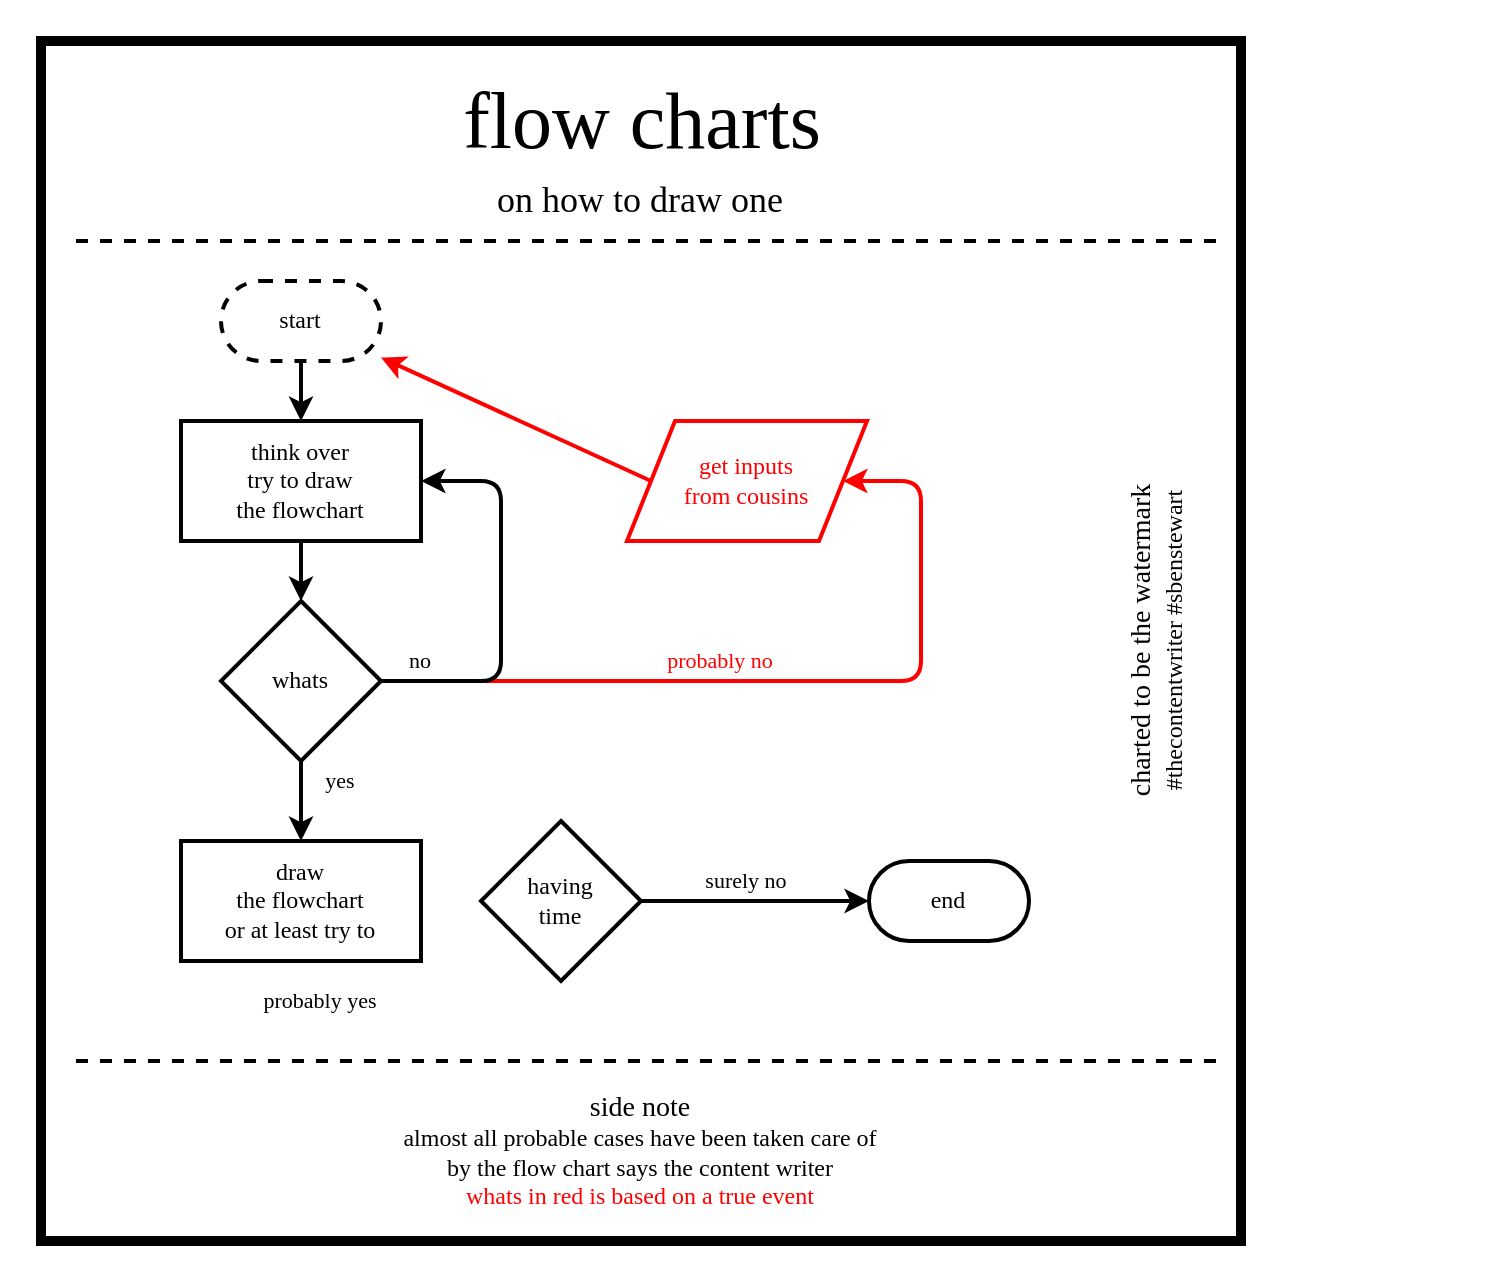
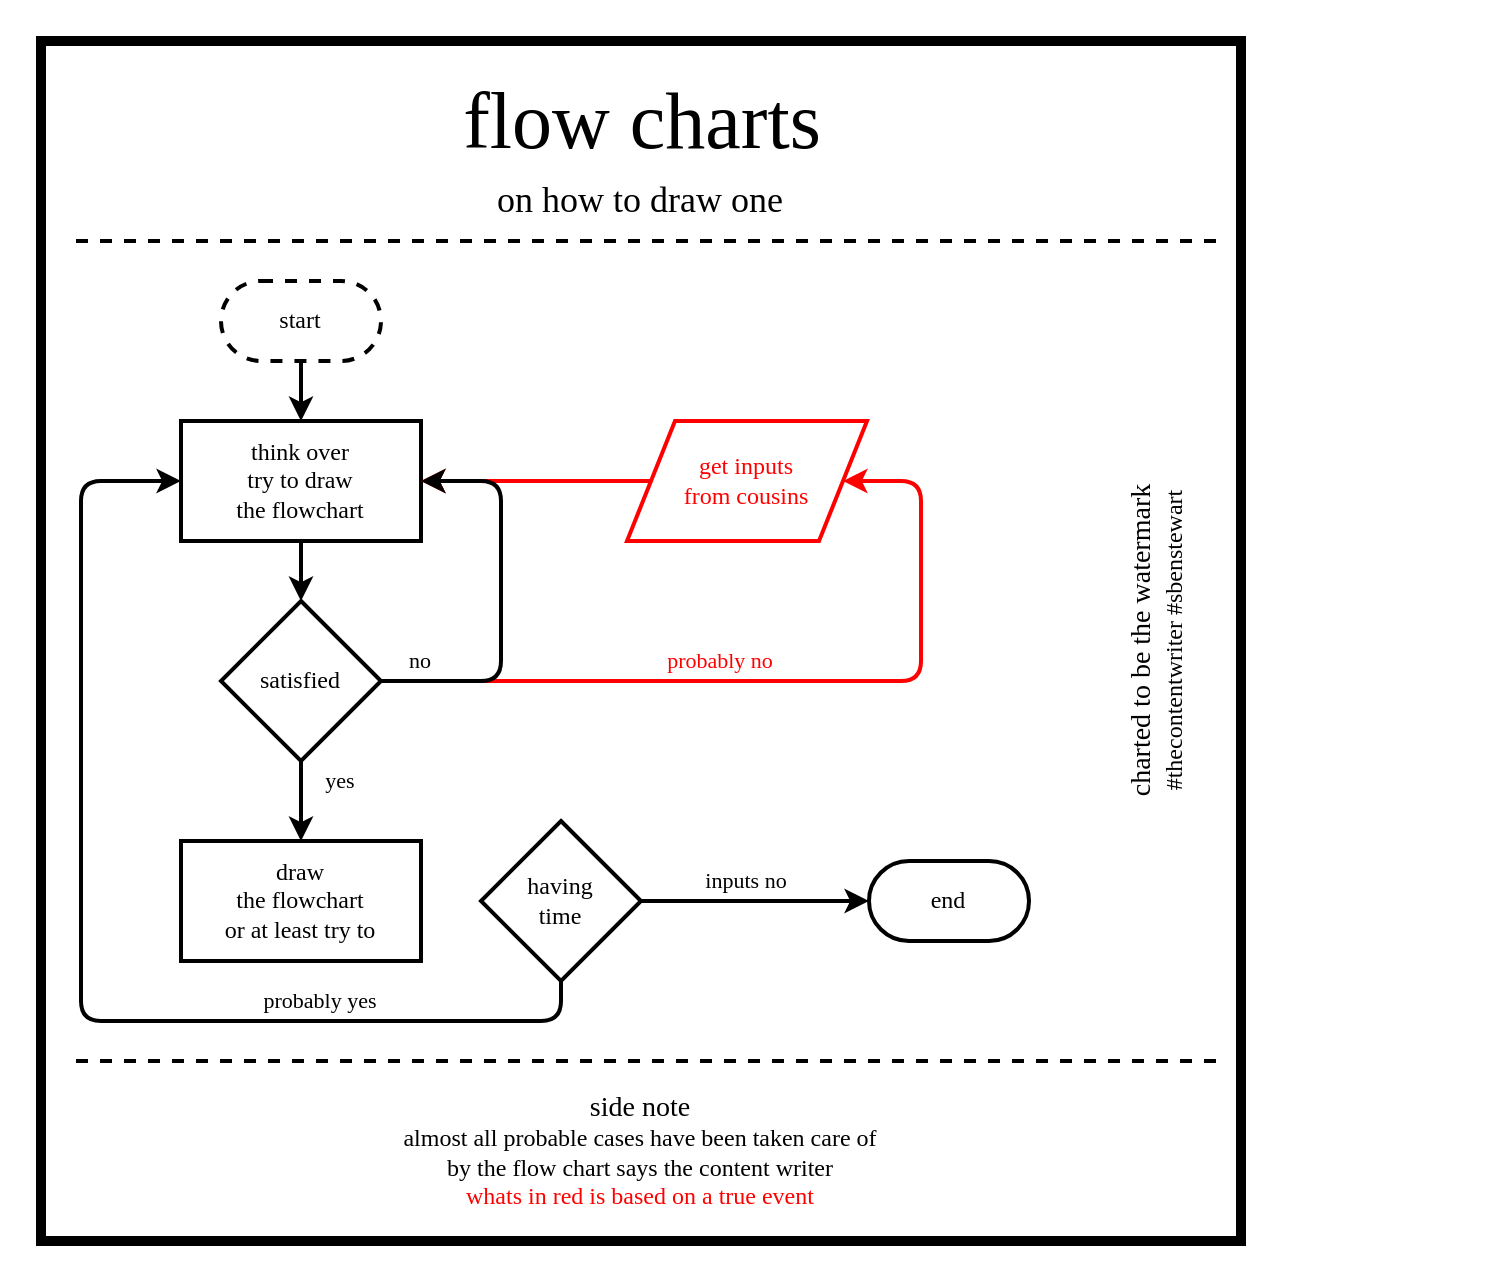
  <mxCell id="0" />
  <mxCell id="1" parent="0" />
  <mxCell id="2" value="" style="whiteSpace=wrap;html=1;aspect=fixed;strokeWidth=5;" parent="1" vertex="1"><mxGeometry x="20" y="20" width="600" height="600" as="geometry" /></mxCell>
  <mxCell id="3" value="&lt;font face=&quot;xkcd&quot;&gt;&lt;span style=&quot;font-size: 40px&quot;&gt;flow charts&lt;/span&gt;&lt;br&gt;&lt;/font&gt;" style="text;html=1;strokeColor=none;fillColor=none;align=center;verticalAlign=middle;whiteSpace=wrap;rounded=0;" parent="1" vertex="1"><mxGeometry x="111" y="50" width="420" height="20" as="geometry" /></mxCell>
  <mxCell id="4" value="&lt;font face=&quot;xkcd&quot;&gt;&lt;span style=&quot;font-size: 18px&quot;&gt;on how to draw one&lt;/span&gt;&lt;br&gt;&lt;/font&gt;" style="text;html=1;strokeColor=none;fillColor=none;align=center;verticalAlign=middle;whiteSpace=wrap;rounded=0;" parent="1" vertex="1"><mxGeometry x="80" y="90" width="480" height="20" as="geometry" /></mxCell>
  <mxCell id="5" value="" style="endArrow=none;dashed=1;html=1;strokeWidth=2;" parent="1" edge="1"><mxGeometry width="50" height="50" relative="1" as="geometry"><mxPoint x="607.5" y="120" as="sourcePoint" /><mxPoint x="32.5" y="120" as="targetPoint" /></mxGeometry></mxCell>
  <mxCell id="6" value="" style="endArrow=none;dashed=1;html=1;strokeWidth=2;" parent="1" edge="1"><mxGeometry width="50" height="50" relative="1" as="geometry"><mxPoint x="607.5" y="530" as="sourcePoint" /><mxPoint x="32.5" y="530" as="targetPoint" /></mxGeometry></mxCell>
  <mxCell id="7" value="&lt;font face=&quot;xkcd&quot;&gt;&lt;span style=&quot;font-size: 14px&quot;&gt;side note&lt;br&gt;&lt;/span&gt;&lt;/font&gt;&lt;font face=&quot;xkcd&quot;&gt;almost all probable cases have been taken care of&lt;br&gt;by the flow chart says the content writer&lt;br&gt;&lt;font color=&quot;#ff0000&quot;&gt;whats in red is based on a true event&lt;/font&gt;&lt;br&gt;&lt;/font&gt;" style="text;html=1;strokeColor=none;fillColor=none;align=center;verticalAlign=middle;whiteSpace=wrap;rounded=0;" parent="1" vertex="1"><mxGeometry x="126" y="540" width="388" height="70" as="geometry" /></mxCell>
  <mxCell id="8" style="edgeStyle=orthogonalEdgeStyle;rounded=0;orthogonalLoop=1;jettySize=auto;html=1;exitX=0.5;exitY=1;exitDx=0;exitDy=0;strokeWidth=2;" parent="1" edge="1"><mxGeometry relative="1" as="geometry"><mxPoint x="471" y="381" as="sourcePoint" /><mxPoint x="471" y="381" as="targetPoint" /></mxGeometry></mxCell>
  <mxCell id="9" value="&lt;font face=&quot;xkcd&quot;&gt;&lt;span style=&quot;font-size: 14px&quot;&gt;charted to be the watermark&lt;br&gt;&lt;/span&gt;#thecontentwriter #sbenstewart&lt;br&gt;&lt;/font&gt;" style="text;html=1;strokeColor=none;fillColor=none;align=center;verticalAlign=middle;whiteSpace=wrap;rounded=0;rotation=-90;" parent="1" vertex="1"><mxGeometry x="433" y="310" width="290" height="20" as="geometry" /></mxCell>
  <mxCell id="10" value="start" style="rounded=1;whiteSpace=wrap;html=1;strokeWidth=2;fillColor=none;perimeterSpacing=0;glass=0;shadow=0;comic=0;fontFamily=xkcd;arcSize=50;dashed=1;" vertex="1" parent="1"><mxGeometry x="110" y="140" width="80" height="40" as="geometry" /></mxCell>
  <mxCell id="11" value="end" style="rounded=1;whiteSpace=wrap;html=1;strokeWidth=2;fillColor=none;perimeterSpacing=0;glass=0;shadow=0;comic=0;fontFamily=xkcd;arcSize=50;" vertex="1" parent="1"><mxGeometry x="434" y="430" width="80" height="40" as="geometry" /></mxCell>
  <mxCell id="12" value="think over&lt;br&gt;try to draw&lt;br&gt;the flowchart" style="rounded=0;whiteSpace=wrap;html=1;shadow=0;glass=0;comic=0;strokeWidth=2;fillColor=none;fontFamily=xkcd;" vertex="1" parent="1"><mxGeometry x="90" y="210" width="120" height="60" as="geometry" /></mxCell>
- <mxCell id="13" value="whats" style="rhombus;whiteSpace=wrap;html=1;shadow=0;glass=0;comic=0;strokeWidth=2;fillColor=none;fontFamily=xkcd;" vertex="1" parent="1"><mxGeometry x="110" y="300" width="80" height="80" as="geometry" /></mxCell>
+ <mxCell id="13" value="satisfied" style="rhombus;whiteSpace=wrap;html=1;shadow=0;glass=0;comic=0;strokeWidth=2;fillColor=none;fontFamily=xkcd;" vertex="1" parent="1"><mxGeometry x="110" y="300" width="80" height="80" as="geometry" /></mxCell>
  <mxCell id="14" value="draw&lt;br&gt;the flowchart&lt;br&gt;or at least try to" style="rounded=0;whiteSpace=wrap;html=1;shadow=0;glass=0;comic=0;strokeWidth=2;fillColor=none;fontFamily=xkcd;" vertex="1" parent="1"><mxGeometry x="90" y="420" width="120" height="60" as="geometry" /></mxCell>
  <mxCell id="15" value="having &lt;br&gt;time" style="rhombus;whiteSpace=wrap;html=1;shadow=0;glass=0;comic=0;strokeWidth=2;fillColor=none;fontFamily=xkcd;" vertex="1" parent="1"><mxGeometry x="240" y="410" width="80" height="80" as="geometry" /></mxCell>
  <mxCell id="16" value="get inputs&lt;br&gt;from cousins" style="shape=parallelogram;perimeter=parallelogramPerimeter;whiteSpace=wrap;html=1;shadow=0;glass=0;comic=0;strokeWidth=2;fillColor=none;fontFamily=xkcd;strokeColor=#FF0000;fontColor=#FF0000;" vertex="1" parent="1"><mxGeometry x="313" y="210" width="120" height="60" as="geometry" /></mxCell>
  <mxCell id="17" value="" style="endArrow=classic;html=1;fontFamily=xkcd;fontSize=11;strokeWidth=2;" edge="1" parent="1" source="10" target="12"><mxGeometry width="50" height="50" relative="1" as="geometry"><mxPoint x="60" y="430" as="sourcePoint" /><mxPoint x="110" y="380" as="targetPoint" /></mxGeometry></mxCell>
  <mxCell id="18" value="" style="endArrow=classic;html=1;fontFamily=xkcd;fontSize=11;strokeWidth=2;exitX=0.5;exitY=1;exitDx=0;exitDy=0;" edge="1" parent="1" source="12" target="13"><mxGeometry width="50" height="50" relative="1" as="geometry"><mxPoint x="160" y="220" as="sourcePoint" /><mxPoint x="160" y="250" as="targetPoint" /></mxGeometry></mxCell>
  <mxCell id="19" value="" style="endArrow=classic;html=1;fontFamily=xkcd;fontSize=11;strokeWidth=2;exitX=0.5;exitY=1;exitDx=0;exitDy=0;" edge="1" parent="1" source="13" target="14"><mxGeometry width="50" height="50" relative="1" as="geometry"><mxPoint x="160" y="310" as="sourcePoint" /><mxPoint x="160" y="340" as="targetPoint" /></mxGeometry></mxCell>
  <mxCell id="20" value="" style="endArrow=classic;html=1;fontFamily=xkcd;fontSize=11;strokeWidth=2;exitX=1;exitY=0.5;exitDx=0;exitDy=0;" edge="1" parent="1" source="15" target="11"><mxGeometry width="50" height="50" relative="1" as="geometry"><mxPoint x="220" y="450" as="sourcePoint" /><mxPoint x="280" y="450" as="targetPoint" /></mxGeometry></mxCell>
  <mxCell id="21" value="" style="endArrow=classic;html=1;fontFamily=xkcd;fontSize=11;strokeWidth=2;exitX=1;exitY=0.5;exitDx=0;exitDy=0;entryX=1;entryY=0.5;entryDx=0;entryDy=0;strokeColor=#FF0000;fontColor=#FF0000;" edge="1" parent="1" source="13" target="16"><mxGeometry width="50" height="50" relative="1" as="geometry"><mxPoint x="160" y="380" as="sourcePoint" /><mxPoint x="160" y="420" as="targetPoint" /><Array as="points"><mxPoint x="460" y="340" /><mxPoint x="460" y="240" /></Array></mxGeometry></mxCell>
- <mxCell id="22" value="" style="endArrow=classic;html=1;fontFamily=xkcd;fontSize=11;strokeWidth=2;exitX=0;exitY=0.5;exitDx=0;exitDy=0;strokeColor=#FF0000;fontColor=#FF0000;" edge="1" parent="1" source="16" target="10"><mxGeometry width="50" height="50" relative="1" as="geometry"><mxPoint x="160" y="190" as="sourcePoint" /><mxPoint x="160" y="220" as="targetPoint" /></mxGeometry></mxCell>
+ <mxCell id="22" value="" style="endArrow=classic;html=1;fontFamily=xkcd;fontSize=11;strokeWidth=2;exitX=0;exitY=0.5;exitDx=0;exitDy=0;entryX=1;entryY=0.5;entryDx=0;entryDy=0;strokeColor=#FF0000;fontColor=#FF0000;" edge="1" parent="1" source="16" target="12"><mxGeometry width="50" height="50" relative="1" as="geometry"><mxPoint x="160" y="190" as="sourcePoint" /><mxPoint x="160" y="220" as="targetPoint" /></mxGeometry></mxCell>
+ <mxCell id="23" value="" style="endArrow=classic;html=1;fontFamily=xkcd;fontSize=11;strokeWidth=2;exitX=0.5;exitY=1;exitDx=0;exitDy=0;entryX=0;entryY=0.5;entryDx=0;entryDy=0;" edge="1" parent="1" source="15" target="12"><mxGeometry width="50" height="50" relative="1" as="geometry"><mxPoint x="220" y="450" as="sourcePoint" /><mxPoint x="280" y="450" as="targetPoint" /><Array as="points"><mxPoint x="280" y="510" /><mxPoint x="40" y="510" /><mxPoint x="40" y="240" /></Array></mxGeometry></mxCell>
  <mxCell id="24" value="yes" style="text;html=1;strokeColor=none;fillColor=none;align=center;verticalAlign=middle;whiteSpace=wrap;rounded=0;shadow=0;glass=0;comic=0;fontFamily=xkcd;fontSize=11;" vertex="1" parent="1"><mxGeometry x="150" y="380" width="40" height="20" as="geometry" /></mxCell>
  <mxCell id="25" value="no" style="text;html=1;strokeColor=none;fillColor=none;align=center;verticalAlign=middle;whiteSpace=wrap;rounded=0;shadow=0;glass=0;comic=0;fontFamily=xkcd;fontSize=11;" vertex="1" parent="1"><mxGeometry x="190" y="320" width="40" height="20" as="geometry" /></mxCell>
  <mxCell id="26" value="probably no" style="text;html=1;strokeColor=none;fillColor=none;align=center;verticalAlign=middle;whiteSpace=wrap;rounded=0;shadow=0;glass=0;comic=0;fontFamily=xkcd;fontSize=11;fontColor=#FF0000;" vertex="1" parent="1"><mxGeometry x="290" y="320" width="140" height="20" as="geometry" /></mxCell>
  <mxCell id="27" value="probably yes" style="text;html=1;strokeColor=none;fillColor=none;align=center;verticalAlign=middle;whiteSpace=wrap;rounded=0;shadow=0;glass=0;comic=0;fontFamily=xkcd;fontSize=11;" vertex="1" parent="1"><mxGeometry x="90" y="490" width="140" height="20" as="geometry" /></mxCell>
- <mxCell id="28" value="surely no" style="text;html=1;strokeColor=none;fillColor=none;align=center;verticalAlign=middle;whiteSpace=wrap;rounded=0;shadow=0;glass=0;comic=0;fontFamily=xkcd;fontSize=11;" vertex="1" parent="1"><mxGeometry x="303" y="430" width="140" height="20" as="geometry" /></mxCell>
+ <mxCell id="28" value="inputs no" style="text;html=1;strokeColor=none;fillColor=none;align=center;verticalAlign=middle;whiteSpace=wrap;rounded=0;shadow=0;glass=0;comic=0;fontFamily=xkcd;fontSize=11;" vertex="1" parent="1"><mxGeometry x="303" y="430" width="140" height="20" as="geometry" /></mxCell>
  <mxCell id="29" value="" style="endArrow=classic;html=1;fontFamily=xkcd;fontSize=11;strokeWidth=2;exitX=1;exitY=0.5;exitDx=0;exitDy=0;entryX=1;entryY=0.5;entryDx=0;entryDy=0;" edge="1" parent="1" source="13" target="12"><mxGeometry width="50" height="50" relative="1" as="geometry"><mxPoint x="160" y="380" as="sourcePoint" /><mxPoint x="160" y="420" as="targetPoint" /><Array as="points"><mxPoint x="250" y="340" /><mxPoint x="250" y="240" /></Array></mxGeometry></mxCell>
